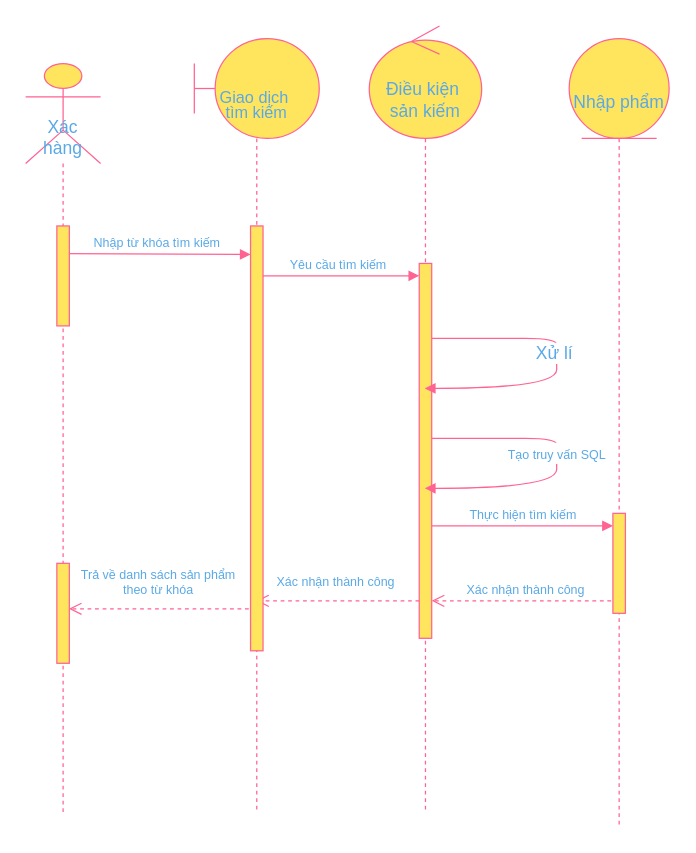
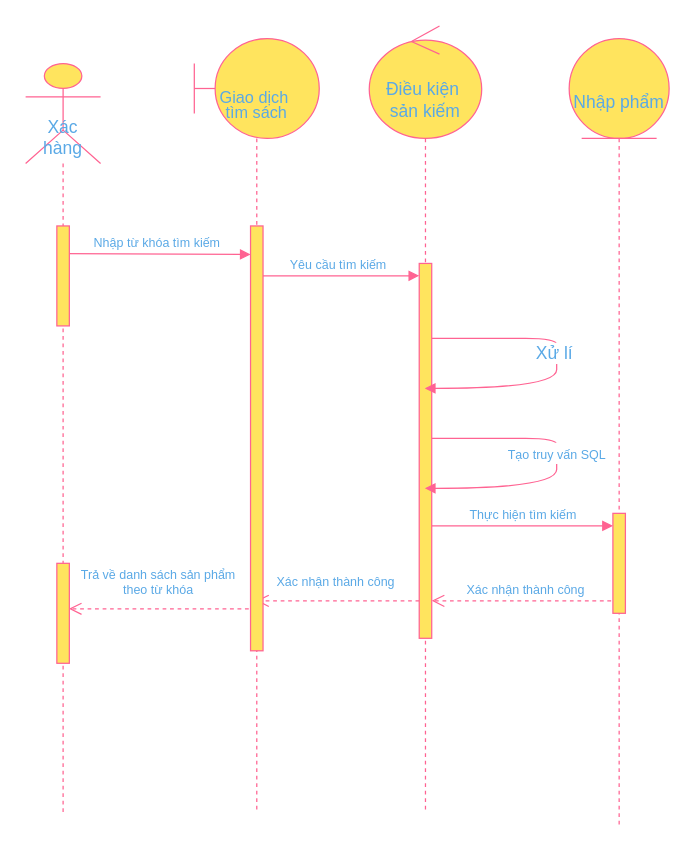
  <mxCell id="0" />
  <mxCell id="1" parent="0" />
  <mxCell id="2" value="Thực hiện tìm kiếm" style="html=1;verticalAlign=bottom;endArrow=block;rounded=0;fontSize=10;curved=1;strokeColor=#FF6392;fontColor=#5AA9E6;" parent="1" target="17" edge="1"><mxGeometry width="80" relative="1" as="geometry"><mxPoint x="345" y="420" as="sourcePoint" /><mxPoint x="480" y="420" as="targetPoint" /></mxGeometry></mxCell>
  <mxCell id="3" value="Xác nhận thành công" style="html=1;verticalAlign=bottom;endArrow=open;dashed=1;endSize=8;rounded=0;fontSize=10;curved=1;strokeColor=#FF6392;fontColor=#5AA9E6;" parent="1" source="16" edge="1"><mxGeometry relative="1" as="geometry"><mxPoint x="471.55" y="480.4" as="sourcePoint" /><mxPoint x="345" y="480" as="targetPoint" /></mxGeometry></mxCell>
  <mxCell id="4" value="Xác nhận thành công" style="html=1;verticalAlign=bottom;endArrow=open;dashed=1;endSize=8;rounded=0;fontSize=10;curved=1;strokeColor=#FF6392;fontColor=#5AA9E6;" parent="1" source="14" target="11" edge="1"><mxGeometry x="0.02" y="-6" relative="1" as="geometry"><mxPoint x="315" y="502" as="sourcePoint" /><mxPoint x="215" y="500" as="targetPoint" /><Array as="points"><mxPoint x="275" y="480" /></Array><mxPoint as="offset" /></mxGeometry></mxCell>
  <mxCell id="5" value="Trả về danh sách sản phẩm&lt;br&gt;theo từ khóa" style="html=1;verticalAlign=bottom;endArrow=open;dashed=1;endSize=8;rounded=0;fontSize=10;entryX=0.964;entryY=0.455;entryDx=0;entryDy=0;entryPerimeter=0;curved=1;strokeColor=#FF6392;fontColor=#5AA9E6;" parent="1" source="11" target="9" edge="1"><mxGeometry x="0.061" y="-6" relative="1" as="geometry"><mxPoint x="185" y="486" as="sourcePoint" /><mxPoint x="49.55" y="515.6" as="targetPoint" /><mxPoint x="1" as="offset" /></mxGeometry></mxCell>
  <mxCell id="6" value="Yêu cầu tìm kiếm" style="html=1;verticalAlign=bottom;endArrow=block;rounded=0;fontSize=10;entryX=0;entryY=0.033;entryDx=0;entryDy=0;entryPerimeter=0;curved=1;strokeColor=#FF6392;fontColor=#5AA9E6;" parent="1" target="14" edge="1"><mxGeometry width="80" relative="1" as="geometry"><mxPoint x="205" y="220" as="sourcePoint" /><mxPoint x="340" y="220" as="targetPoint" /></mxGeometry></mxCell>
  <mxCell id="7" value="Nhập từ khóa tìm kiếm" style="html=1;verticalAlign=bottom;endArrow=block;rounded=0;fontSize=10;entryX=0.009;entryY=0.067;entryDx=0;entryDy=0;entryPerimeter=0;curved=1;strokeColor=#FF6392;fontColor=#5AA9E6;" parent="1" target="12" edge="1"><mxGeometry width="80" relative="1" as="geometry"><mxPoint x="50" y="202.21" as="sourcePoint" /><mxPoint x="195" y="202.21" as="targetPoint" /></mxGeometry></mxCell>
  <mxCell id="8" value="&lt;font style=&quot;font-size: 14px;&quot;&gt;Xác hàng&lt;/font&gt;" style="shape=umlLifeline;participant=umlActor;perimeter=lifelinePerimeter;whiteSpace=wrap;html=1;container=1;collapsible=0;recursiveResize=0;verticalAlign=top;spacingTop=36;outlineConnect=0;fontSize=10;size=80;rounded=0;fillColor=#FFE45E;strokeColor=#FF6392;fontColor=#5AA9E6;" parent="1" vertex="1"><mxGeometry x="20" y="50" width="60" height="600" as="geometry" /></mxCell>
  <mxCell id="9" value="" style="html=1;points=[];perimeter=orthogonalPerimeter;fontSize=10;rounded=0;fillColor=#FFE45E;strokeColor=#FF6392;fontColor=#5AA9E6;" parent="8" vertex="1"><mxGeometry x="25" y="400" width="10" height="80" as="geometry" /></mxCell>
  <mxCell id="10" value="" style="html=1;points=[];perimeter=orthogonalPerimeter;fontSize=10;rounded=0;fillColor=#FFE45E;strokeColor=#FF6392;fontColor=#5AA9E6;" parent="1" vertex="1"><mxGeometry x="45" y="180" width="10" height="80" as="geometry" /></mxCell>
- <mxCell id="11" value="&lt;font style=&quot;font-size: 13px; line-height: 0.4;&quot;&gt;Giao dịch&amp;nbsp;&lt;br&gt;tìm kiếm&lt;/font&gt;&lt;br&gt;&lt;div style=&quot;text-align: justify;&quot;&gt;&lt;/div&gt;" style="shape=umlLifeline;participant=umlBoundary;perimeter=lifelinePerimeter;whiteSpace=wrap;html=1;container=1;collapsible=0;recursiveResize=0;verticalAlign=top;spacingTop=36;outlineConnect=0;fontSize=10;size=80;rounded=0;fillColor=#FFE45E;strokeColor=#FF6392;fontColor=#5AA9E6;" parent="1" vertex="1"><mxGeometry x="155" y="30" width="100" height="620" as="geometry" /></mxCell>
+ <mxCell id="11" value="&lt;font style=&quot;font-size: 13px; line-height: 0.4;&quot;&gt;Giao dịch&amp;nbsp;&lt;br&gt;tìm sách&lt;/font&gt;&lt;br&gt;&lt;div style=&quot;text-align: justify;&quot;&gt;&lt;/div&gt;" style="shape=umlLifeline;participant=umlBoundary;perimeter=lifelinePerimeter;whiteSpace=wrap;html=1;container=1;collapsible=0;recursiveResize=0;verticalAlign=top;spacingTop=36;outlineConnect=0;fontSize=10;size=80;rounded=0;fillColor=#FFE45E;strokeColor=#FF6392;fontColor=#5AA9E6;" parent="1" vertex="1"><mxGeometry x="155" y="30" width="100" height="620" as="geometry" /></mxCell>
  <mxCell id="12" value="" style="html=1;points=[];perimeter=orthogonalPerimeter;fontSize=10;rounded=0;fillColor=#FFE45E;strokeColor=#FF6392;fontColor=#5AA9E6;" parent="11" vertex="1"><mxGeometry x="45" y="150" width="10" height="340" as="geometry" /></mxCell>
  <mxCell id="13" value="&lt;font style=&quot;font-size: 14px;&quot;&gt;Điều kiện&amp;nbsp;&lt;br&gt;sản kiếm&lt;/font&gt;" style="shape=umlLifeline;participant=umlControl;perimeter=lifelinePerimeter;whiteSpace=wrap;html=1;container=1;collapsible=0;recursiveResize=0;verticalAlign=top;spacingTop=36;outlineConnect=0;fontSize=10;size=90;rounded=0;fillColor=#FFE45E;strokeColor=#FF6392;fontColor=#5AA9E6;" parent="1" vertex="1"><mxGeometry x="295" y="20" width="90" height="630" as="geometry" /></mxCell>
  <mxCell id="14" value="" style="html=1;points=[];perimeter=orthogonalPerimeter;fontSize=10;rounded=0;fillColor=#FFE45E;strokeColor=#FF6392;fontColor=#5AA9E6;" parent="13" vertex="1"><mxGeometry x="40" y="190" width="10" height="300" as="geometry" /></mxCell>
  <mxCell id="15" value="Xử lí&amp;nbsp;" style="html=1;verticalAlign=bottom;endArrow=block;rounded=0;fontSize=14;curved=1;strokeColor=#FF6392;fontColor=#5AA9E6;" parent="13" target="13" edge="1"><mxGeometry width="80" relative="1" as="geometry"><mxPoint x="50" y="250" as="sourcePoint" /><mxPoint x="100" y="290" as="targetPoint" /><Array as="points"><mxPoint x="100" y="250" /><mxPoint x="150" y="250" /><mxPoint x="150" y="260" /><mxPoint x="150" y="290" /></Array></mxGeometry></mxCell>
  <mxCell id="16" value="&lt;font style=&quot;font-size: 14px;&quot;&gt;Nhập phẩm&lt;/font&gt;" style="shape=umlLifeline;participant=umlEntity;perimeter=lifelinePerimeter;whiteSpace=wrap;html=1;container=1;collapsible=0;recursiveResize=0;verticalAlign=top;spacingTop=36;outlineConnect=0;fontSize=10;size=80;rounded=0;fillColor=#FFE45E;strokeColor=#FF6392;fontColor=#5AA9E6;" parent="1" vertex="1"><mxGeometry x="455" y="30" width="80" height="630" as="geometry" /></mxCell>
  <mxCell id="17" value="" style="html=1;points=[];perimeter=orthogonalPerimeter;fontSize=10;rounded=0;fillColor=#FFE45E;strokeColor=#FF6392;fontColor=#5AA9E6;" parent="16" vertex="1"><mxGeometry x="35" y="380" width="10" height="80" as="geometry" /></mxCell>
  <mxCell id="18" value="&lt;font size=&quot;1&quot;&gt;Tạo truy vấn SQL&lt;/font&gt;" style="html=1;verticalAlign=bottom;endArrow=block;rounded=0;fontSize=14;curved=1;strokeColor=#FF6392;fontColor=#5AA9E6;" parent="1" edge="1"><mxGeometry width="80" relative="1" as="geometry"><mxPoint x="345" y="350" as="sourcePoint" /><mxPoint x="339.5" y="390" as="targetPoint" /><Array as="points"><mxPoint x="395" y="350" /><mxPoint x="445" y="350" /><mxPoint x="445" y="360" /><mxPoint x="445" y="390" /></Array></mxGeometry></mxCell>
